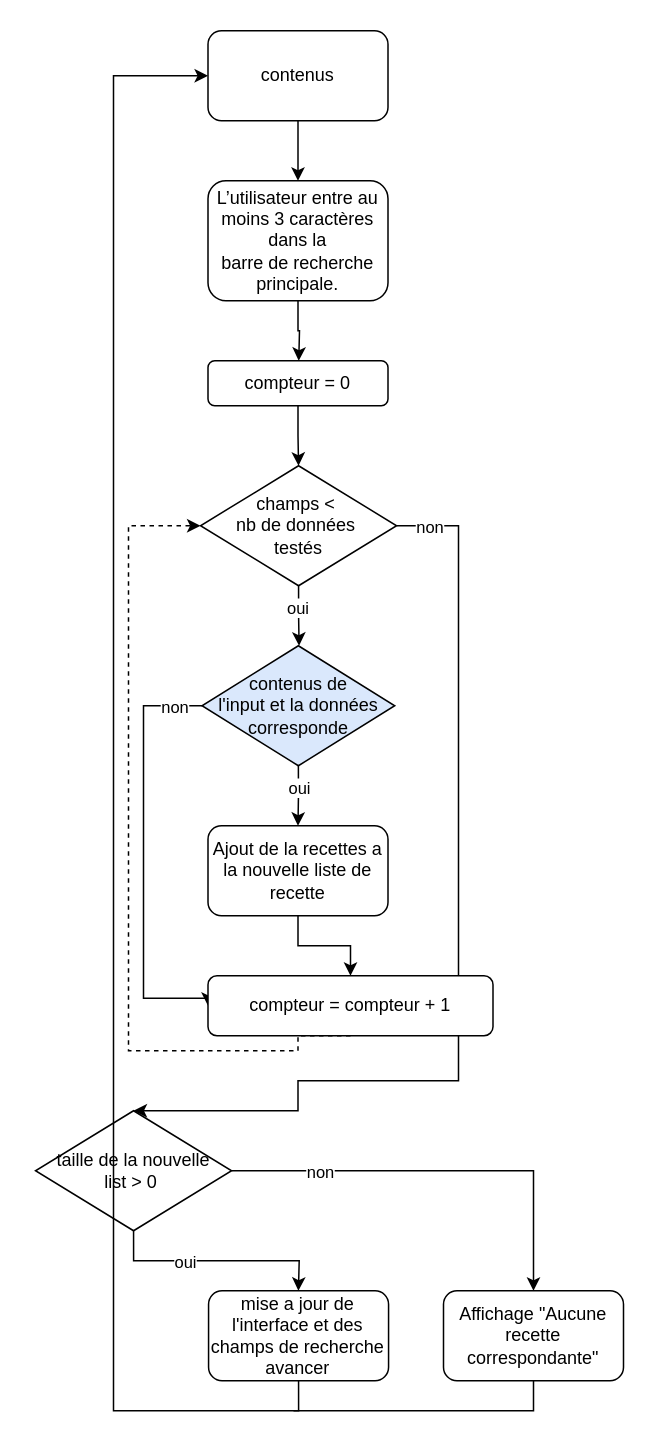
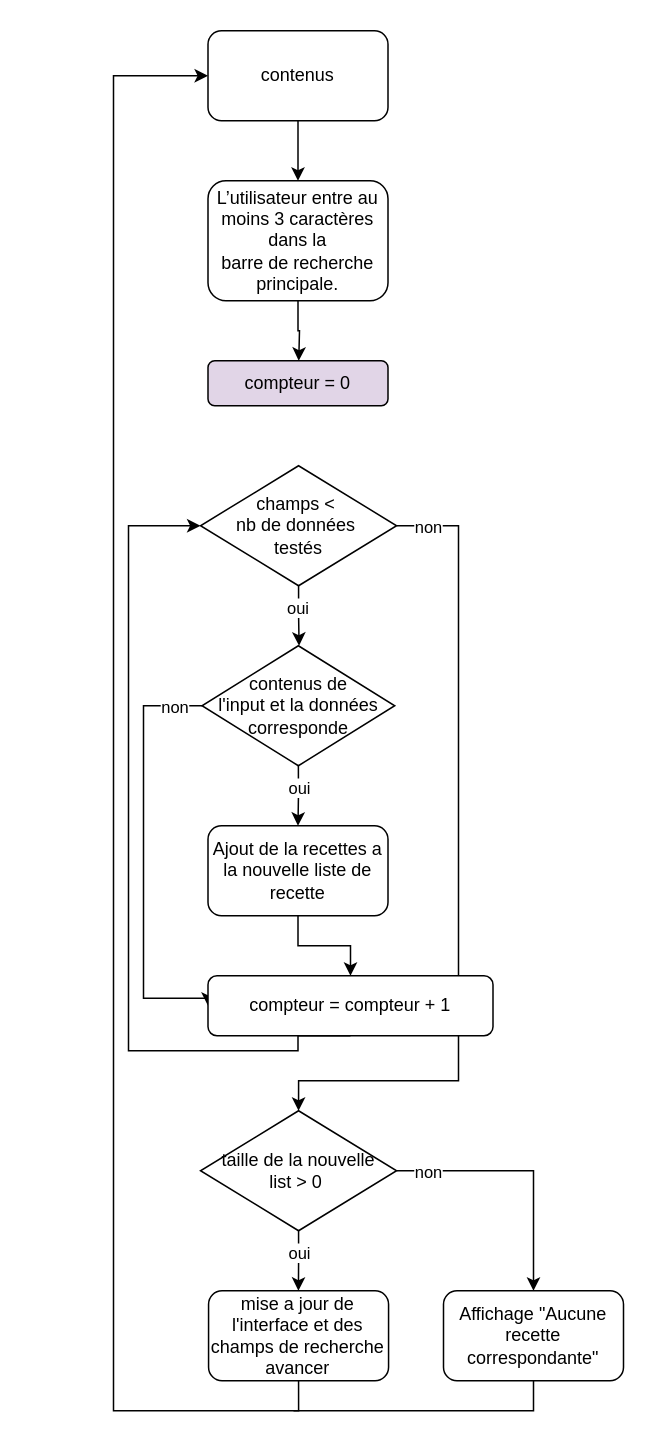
  <mxCell id="0" />
  <mxCell id="1" parent="0" />
  <mxCell id="2" style="edgeStyle=orthogonalEdgeStyle;rounded=0;orthogonalLoop=1;jettySize=auto;html=1;exitX=0.5;exitY=1;exitDx=0;exitDy=0;entryX=0.5;entryY=0;entryDx=0;entryDy=0;fontSize=10;" parent="1" edge="1"><mxGeometry relative="1" as="geometry"><Array as="points"><mxPoint x="199" y="770" /><mxPoint x="20" y="770" /><mxPoint x="20" y="500" /></Array><mxPoint x="199" y="500" as="targetPoint" /></mxGeometry></mxCell>
  <mxCell id="3" style="edgeStyle=orthogonalEdgeStyle;rounded=0;orthogonalLoop=1;jettySize=auto;html=1;exitX=0.5;exitY=1;exitDx=0;exitDy=0;entryX=0.5;entryY=0;entryDx=0;entryDy=0;" parent="1" source="4" edge="1"><mxGeometry relative="1" as="geometry"><mxPoint x="198.5" y="240" as="targetPoint" /></mxGeometry></mxCell>
  <mxCell id="4" value="L’utilisateur entre au moins 3 caractères dans la&lt;br&gt;barre de recherche principale." style="rounded=1;whiteSpace=wrap;html=1;" parent="1" vertex="1"><mxGeometry x="138" y="120" width="120" height="80" as="geometry" /></mxCell>
  <mxCell id="5" style="edgeStyle=orthogonalEdgeStyle;rounded=0;orthogonalLoop=1;jettySize=auto;html=1;exitX=0.5;exitY=1;exitDx=0;exitDy=0;entryX=0.5;entryY=0;entryDx=0;entryDy=0;" parent="1" source="6" target="4" edge="1"><mxGeometry relative="1" as="geometry" /></mxCell>
  <mxCell id="6" value="contenus" style="rounded=1;whiteSpace=wrap;html=1;" parent="1" vertex="1"><mxGeometry x="138" width="120" height="60" as="geometry" y="20" /></mxCell>
- <mxCell id="7" style="edgeStyle=orthogonalEdgeStyle;rounded=0;orthogonalLoop=1;jettySize=auto;html=1;exitX=0.5;exitY=1;exitDx=0;exitDy=0;entryX=0.5;entryY=0;entryDx=0;entryDy=0;" parent="1" source="8" target="13" edge="1"><mxGeometry relative="1" as="geometry" /></mxCell>
- <mxCell id="8" value="compteur = 0" style="rounded=1;whiteSpace=wrap;html=1;" parent="1" vertex="1"><mxGeometry x="138" y="240" width="120" height="30" as="geometry" /></mxCell>
+ <mxCell id="8" value="compteur = 0" style="rounded=1;whiteSpace=wrap;html=1;fillColor=#e1d5e7;" parent="1" vertex="1"><mxGeometry x="138" y="240" width="120" height="30" as="geometry" /></mxCell>
  <mxCell id="9" style="edgeStyle=orthogonalEdgeStyle;rounded=0;orthogonalLoop=1;jettySize=auto;html=1;exitX=0.5;exitY=1;exitDx=0;exitDy=0;" parent="1" source="13" edge="1"><mxGeometry relative="1" as="geometry"><mxPoint x="198.724" y="430" as="targetPoint" /></mxGeometry></mxCell>
  <mxCell id="10" value="oui" style="edgeLabel;html=1;align=center;verticalAlign=middle;resizable=0;points=[];" parent="9" vertex="1" connectable="0"><mxGeometry x="-0.297" y="-1" relative="1" as="geometry"><mxPoint as="offset" /></mxGeometry></mxCell>
  <mxCell id="11" style="edgeStyle=orthogonalEdgeStyle;rounded=0;orthogonalLoop=1;jettySize=auto;html=1;exitX=1;exitY=0.5;exitDx=0;exitDy=0;entryX=0.5;entryY=0;entryDx=0;entryDy=0;" parent="1" source="13" target="27" edge="1"><mxGeometry relative="1" as="geometry"><Array as="points"><mxPoint x="305" y="350" /><mxPoint x="305" y="720" /><mxPoint x="198" y="720" /></Array></mxGeometry></mxCell>
  <mxCell id="12" value="non&lt;br&gt;" style="edgeLabel;html=1;align=center;verticalAlign=middle;resizable=0;points=[];" parent="11" vertex="1" connectable="0"><mxGeometry x="-0.98" relative="1" as="geometry"><mxPoint x="16" as="offset" /></mxGeometry></mxCell>
  <mxCell id="13" value="champs &amp;lt;&amp;nbsp;&lt;br&gt;nb de données&amp;nbsp;&lt;br&gt;testés" style="rhombus;whiteSpace=wrap;html=1;" parent="1" vertex="1"><mxGeometry x="133" y="310" width="130.75" height="80" as="geometry" /></mxCell>
  <mxCell id="14" style="edgeStyle=orthogonalEdgeStyle;rounded=0;orthogonalLoop=1;jettySize=auto;html=1;exitX=0.5;exitY=1;exitDx=0;exitDy=0;entryX=0.5;entryY=0;entryDx=0;entryDy=0;" parent="1" source="18" target="20" edge="1"><mxGeometry relative="1" as="geometry" /></mxCell>
  <mxCell id="15" value="oui&lt;br&gt;" style="edgeLabel;html=1;align=center;verticalAlign=middle;resizable=0;points=[];" parent="14" vertex="1" connectable="0"><mxGeometry x="-0.257" relative="1" as="geometry"><mxPoint as="offset" /></mxGeometry></mxCell>
  <mxCell id="16" style="edgeStyle=orthogonalEdgeStyle;rounded=0;orthogonalLoop=1;jettySize=auto;html=1;exitX=0;exitY=0.5;exitDx=0;exitDy=0;entryX=0;entryY=0.5;entryDx=0;entryDy=0;" parent="1" source="18" target="22" edge="1"><mxGeometry relative="1" as="geometry"><Array as="points"><mxPoint x="95" y="470" /><mxPoint x="95" y="665" /></Array></mxGeometry></mxCell>
  <mxCell id="17" value="non" style="edgeLabel;html=1;align=center;verticalAlign=middle;resizable=0;points=[];" parent="16" vertex="1" connectable="0"><mxGeometry x="-0.948" relative="1" as="geometry"><mxPoint x="-12" as="offset" /></mxGeometry></mxCell>
- <mxCell id="18" value="contenus de &lt;br&gt;l'input et la données corresponde" style="rhombus;whiteSpace=wrap;html=1;fillColor=#dae8fc;" parent="1" vertex="1"><mxGeometry x="134" y="430" width="128.5" height="80" as="geometry" /></mxCell>
+ <mxCell id="18" value="contenus de &lt;br&gt;l'input et la données corresponde" style="rhombus;whiteSpace=wrap;html=1;" parent="1" vertex="1"><mxGeometry x="134" y="430" width="128.5" height="80" as="geometry" /></mxCell>
  <mxCell id="19" style="edgeStyle=orthogonalEdgeStyle;rounded=0;orthogonalLoop=1;jettySize=auto;html=1;exitX=0.5;exitY=1;exitDx=0;exitDy=0;entryX=0.5;entryY=0;entryDx=0;entryDy=0;" parent="1" source="20" target="22" edge="1"><mxGeometry relative="1" as="geometry" /></mxCell>
  <mxCell id="20" value="Ajout de la recettes a la nouvelle liste de recette" style="rounded=1;whiteSpace=wrap;html=1;" parent="1" vertex="1"><mxGeometry x="138" y="550" width="120" height="60" as="geometry" /></mxCell>
- <mxCell id="21" style="edgeStyle=orthogonalEdgeStyle;rounded=0;orthogonalLoop=1;jettySize=auto;html=1;exitX=0.5;exitY=1;exitDx=0;exitDy=0;entryX=0;entryY=0.5;entryDx=0;entryDy=0;dashed=1;" parent="1" source="22" target="13" edge="1"><mxGeometry relative="1" as="geometry"><Array as="points"><mxPoint x="198" y="700" /><mxPoint x="85" y="700" /><mxPoint x="85" y="350" /></Array></mxGeometry></mxCell>
+ <mxCell id="21" style="edgeStyle=orthogonalEdgeStyle;rounded=0;orthogonalLoop=1;jettySize=auto;html=1;exitX=0.5;exitY=1;exitDx=0;exitDy=0;entryX=0;entryY=0.5;entryDx=0;entryDy=0;" parent="1" source="22" target="13" edge="1"><mxGeometry relative="1" as="geometry"><Array as="points"><mxPoint x="198" y="700" /><mxPoint x="85" y="700" /><mxPoint x="85" y="350" /></Array></mxGeometry></mxCell>
  <mxCell id="22" value="compteur = compteur + 1" style="rounded=1;whiteSpace=wrap;html=1;" parent="1" vertex="1"><mxGeometry x="138" y="650" width="190" height="40" as="geometry" /></mxCell>
  <mxCell id="23" style="edgeStyle=orthogonalEdgeStyle;rounded=0;orthogonalLoop=1;jettySize=auto;html=1;exitX=0.5;exitY=1;exitDx=0;exitDy=0;" parent="1" source="27" edge="1"><mxGeometry relative="1" as="geometry"><mxPoint x="198.286" y="860" as="targetPoint" /></mxGeometry></mxCell>
  <mxCell id="24" value="oui" style="edgeLabel;html=1;align=center;verticalAlign=middle;resizable=0;points=[];" parent="23" vertex="1" connectable="0"><mxGeometry x="-0.279" relative="1" as="geometry"><mxPoint as="offset" /></mxGeometry></mxCell>
  <mxCell id="25" style="edgeStyle=orthogonalEdgeStyle;rounded=0;orthogonalLoop=1;jettySize=auto;html=1;exitX=1;exitY=0.5;exitDx=0;exitDy=0;entryX=0.5;entryY=0;entryDx=0;entryDy=0;" parent="1" source="27" target="31" edge="1"><mxGeometry relative="1" as="geometry" /></mxCell>
  <mxCell id="26" value="non" style="edgeLabel;html=1;align=center;verticalAlign=middle;resizable=0;points=[];" parent="25" vertex="1" connectable="0"><mxGeometry x="-0.32" y="1" relative="1" as="geometry"><mxPoint x="-37" y="1" as="offset" /></mxGeometry></mxCell>
- <mxCell id="27" value="taille de la nouvelle &lt;br&gt;list &amp;gt; 0&amp;nbsp;" style="rhombus;whiteSpace=wrap;html=1;" parent="1" vertex="1"><mxGeometry x="23" y="740" width="130.75" height="80" as="geometry" /></mxCell>
+ <mxCell id="27" value="taille de la nouvelle &lt;br&gt;list &amp;gt; 0&amp;nbsp;" style="rhombus;whiteSpace=wrap;html=1;" parent="1" vertex="1"><mxGeometry x="133" y="740" width="130.75" height="80" as="geometry" /></mxCell>
  <mxCell id="28" style="edgeStyle=orthogonalEdgeStyle;rounded=0;orthogonalLoop=1;jettySize=auto;html=1;exitX=0.5;exitY=1;exitDx=0;exitDy=0;entryX=0;entryY=0.5;entryDx=0;entryDy=0;" parent="1" source="29" target="6" edge="1"><mxGeometry relative="1" as="geometry"><Array as="points"><mxPoint x="198" y="940" /><mxPoint x="75" y="940" /><mxPoint x="75" y="50" /></Array></mxGeometry></mxCell>
  <mxCell id="29" value="mise a jour de l'interface et des champs de recherche avancer" style="rounded=1;whiteSpace=wrap;html=1;" parent="1" vertex="1"><mxGeometry x="138.38" y="860" width="120" height="60" as="geometry" /></mxCell>
  <mxCell id="30" style="edgeStyle=orthogonalEdgeStyle;rounded=0;orthogonalLoop=1;jettySize=auto;html=1;exitX=0.5;exitY=1;exitDx=0;exitDy=0;endArrow=none;endFill=0;" parent="1" source="31" edge="1"><mxGeometry relative="1" as="geometry"><mxPoint x="195" y="940" as="targetPoint" /><Array as="points"><mxPoint x="355" y="940" /><mxPoint x="205" y="940" /></Array></mxGeometry></mxCell>
  <mxCell id="31" value="Affichage &quot;Aucune recette correspondante&quot;" style="rounded=1;whiteSpace=wrap;html=1;" parent="1" vertex="1"><mxGeometry x="295" y="860" width="120" height="60" as="geometry" /></mxCell>
